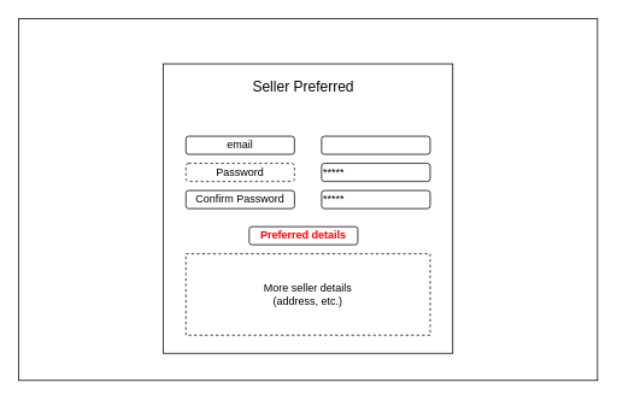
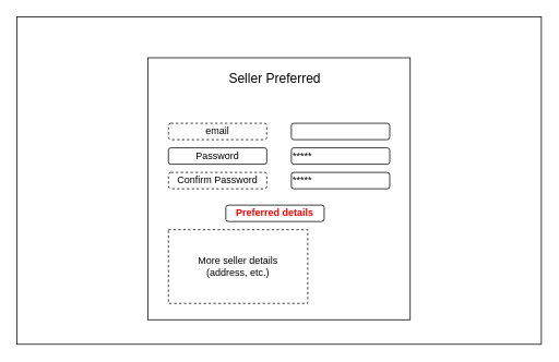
  <mxCell id="0" />
  <mxCell id="1" parent="0" />
  <mxCell id="2" value="" style="rounded=0;whiteSpace=wrap;html=1;fillColor=none;" vertex="1" parent="1"><mxGeometry x="20" y="20" width="640" height="400" as="geometry" /></mxCell>
  <mxCell id="3" value="" style="rounded=0;whiteSpace=wrap;html=1;fillColor=none;" vertex="1" parent="1"><mxGeometry x="180" y="70" width="320" height="320" as="geometry" /></mxCell>
  <mxCell id="4" value="" style="rounded=1;whiteSpace=wrap;html=1;" vertex="1" parent="1"><mxGeometry x="355" y="150" width="120" height="20" as="geometry" /></mxCell>
  <mxCell id="5" value="&lt;div align=&quot;left&quot;&gt;*****&lt;/div&gt;" style="rounded=1;whiteSpace=wrap;html=1;align=left;" vertex="1" parent="1"><mxGeometry x="355" y="180" width="120" height="20" as="geometry" /></mxCell>
  <mxCell id="6" value="&lt;div align=&quot;left&quot;&gt;*****&lt;/div&gt;" style="rounded=1;whiteSpace=wrap;html=1;align=left;" vertex="1" parent="1"><mxGeometry x="355" y="210" width="120" height="20" as="geometry" /></mxCell>
  <mxCell id="7" value="Seller Preferred" style="rounded=0;whiteSpace=wrap;html=1;fillColor=none;strokeColor=none;fontSize=16;" vertex="1" parent="1"><mxGeometry x="275" y="80" width="120" height="30" as="geometry" /></mxCell>
- <mxCell id="8" value="Password" style="rounded=1;whiteSpace=wrap;html=1;fillColor=none;dashed=1;" vertex="1" parent="1"><mxGeometry x="205" y="180" width="120" height="20" as="geometry" /></mxCell>
- <mxCell id="9" value="Confirm Password" style="rounded=1;whiteSpace=wrap;html=1;fillColor=none;" vertex="1" parent="1"><mxGeometry x="205" y="210" width="120" height="20" as="geometry" /></mxCell>
- <mxCell id="10" value="email" style="rounded=1;whiteSpace=wrap;html=1;fillColor=none;" vertex="1" parent="1"><mxGeometry x="205" y="150" width="120" height="20" as="geometry" /></mxCell>
- <mxCell id="11" value="More seller details&lt;br&gt;(address, etc.)" style="rounded=0;whiteSpace=wrap;html=1;dashed=1;" vertex="1" parent="1"><mxGeometry x="205" y="280" width="270" height="90" as="geometry" /></mxCell>
+ <mxCell id="8" value="Password" style="rounded=1;whiteSpace=wrap;html=1;fillColor=none;" vertex="1" parent="1"><mxGeometry x="205" y="180" width="120" height="20" as="geometry" /></mxCell>
+ <mxCell id="9" value="Confirm Password" style="rounded=1;whiteSpace=wrap;html=1;fillColor=none;dashed=1;" vertex="1" parent="1"><mxGeometry x="205" y="210" width="120" height="20" as="geometry" /></mxCell>
+ <mxCell id="10" value="email" style="rounded=1;whiteSpace=wrap;html=1;fillColor=none;dashed=1;" vertex="1" parent="1"><mxGeometry x="205" y="150" width="120" height="20" as="geometry" /></mxCell>
+ <mxCell id="11" value="More seller details&lt;br&gt;(address, etc.)" style="rounded=0;whiteSpace=wrap;html=1;dashed=1;" vertex="1" parent="1"><mxGeometry x="205" y="280" width="170" height="90" as="geometry" /></mxCell>
  <mxCell id="12" value="&lt;div&gt;Preferred details&lt;/div&gt;" style="rounded=1;whiteSpace=wrap;html=1;fontStyle=1;fontColor=#ff0000;" vertex="1" parent="1"><mxGeometry x="275" y="250" width="120" height="20" as="geometry" /></mxCell>
